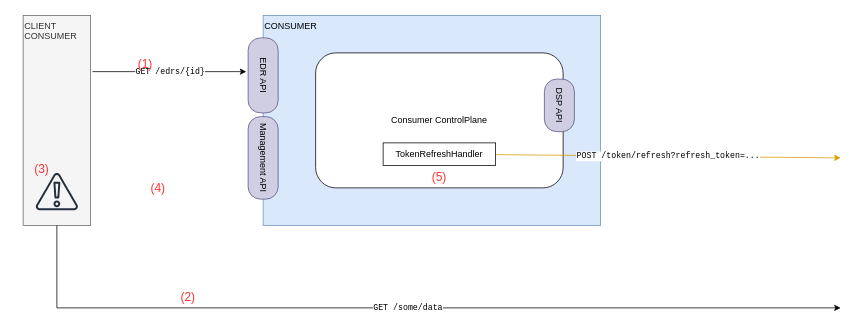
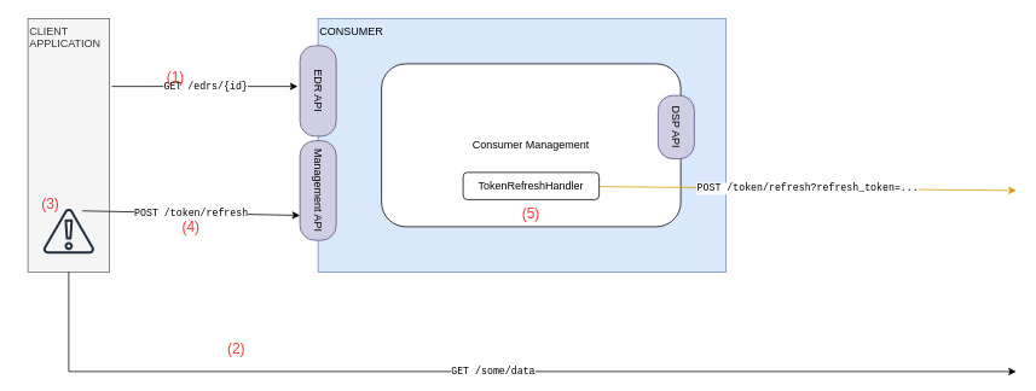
  <mxCell id="0" />
  <mxCell id="1" parent="0" />
  <mxCell id="2" value="&lt;div align=&quot;left&quot;&gt;CONSUMER&lt;/div&gt;" style="rounded=0;whiteSpace=wrap;html=1;fillColor=#dae8fc;strokeColor=#6c8ebf;align=left;verticalAlign=top;" parent="1" vertex="1"><mxGeometry x="350" y="20" width="450" height="280" as="geometry" /></mxCell>
- <mxCell id="3" value="Consumer ControlPlane" style="rounded=1;whiteSpace=wrap;html=1;" parent="1" vertex="1"><mxGeometry x="420" y="70" width="330" height="180" as="geometry" /></mxCell>
+ <mxCell id="3" value="Consumer Management" style="rounded=1;whiteSpace=wrap;html=1;" parent="1" vertex="1"><mxGeometry x="420" y="70" width="330" height="180" as="geometry" /></mxCell>
  <mxCell id="4" value="DSP API" style="rounded=1;whiteSpace=wrap;html=1;arcSize=41;rotation=90;fillColor=#d0cee2;strokeColor=#56517e;" parent="1" vertex="1"><mxGeometry x="710" y="120" width="70" height="40" as="geometry" /></mxCell>
  <mxCell id="5" value="Management API" style="rounded=1;whiteSpace=wrap;html=1;arcSize=41;rotation=90;fillColor=#d0cee2;strokeColor=#56517e;" parent="1" vertex="1"><mxGeometry x="295" y="190" width="110" height="40" as="geometry" /></mxCell>
  <mxCell id="6" value="(4)" style="text;html=1;align=center;verticalAlign=middle;whiteSpace=wrap;rounded=0;fontSize=16;fontColor=#FF3333;" parent="1" vertex="1"><mxGeometry x="175" y="235" width="70" height="30" as="geometry" /></mxCell>
- <mxCell id="7" value="CLIENT CONSUMER" style="rounded=0;whiteSpace=wrap;html=1;align=left;verticalAlign=top;fillColor=#f5f5f5;fontColor=#333333;strokeColor=#666666;" parent="1" vertex="1"><mxGeometry x="30" y="20" width="90" height="280" as="geometry" /></mxCell>
+ <mxCell id="7" value="CLIENT APPLICATION" style="rounded=0;whiteSpace=wrap;html=1;align=left;verticalAlign=top;fillColor=#f5f5f5;fontColor=#333333;strokeColor=#666666;" parent="1" vertex="1"><mxGeometry x="30" y="20" width="90" height="280" as="geometry" /></mxCell>
  <mxCell id="8" value="(5)" style="text;html=1;align=center;verticalAlign=middle;whiteSpace=wrap;rounded=0;fontSize=16;fontColor=#FF3333;rotation=0;" parent="1" vertex="1"><mxGeometry x="550" y="220" width="70" height="30" as="geometry" /></mxCell>
  <mxCell id="9" value="POST /token/refresh?refresh_token=..." style="endArrow=classic;html=1;rounded=0;fontFamily=Courier New;fillColor=#ffe6cc;strokeColor=#d79b00;" parent="1" source="10" edge="1"><mxGeometry width="50" height="50" relative="1" as="geometry"><mxPoint x="750" y="210" as="sourcePoint" /><mxPoint x="1120" y="210" as="targetPoint" /></mxGeometry></mxCell>
- <mxCell id="10" value="TokenRefreshHandler" style="whiteSpace=wrap;html=1;rounded=0;" parent="1" vertex="1"><mxGeometry x="510" y="190" width="150" height="30" as="geometry" /></mxCell>
+ <mxCell id="10" value="TokenRefreshHandler" style="rounded=1;whiteSpace=wrap;html=1;" parent="1" vertex="1"><mxGeometry x="510" y="190" width="150" height="30" as="geometry" /></mxCell>
  <mxCell id="11" value="EDR API" style="rounded=1;whiteSpace=wrap;html=1;arcSize=41;rotation=90;fillColor=#d0cee2;strokeColor=#56517e;" vertex="1" parent="1"><mxGeometry x="300" y="80" width="100" height="40" as="geometry" /></mxCell>
  <mxCell id="12" value="GET /edrs/{id}" style="endArrow=classic;html=1;rounded=0;fontFamily=Courier New;entryX=0.75;entryY=1;entryDx=0;entryDy=0;exitX=1.05;exitY=0.661;exitDx=0;exitDy=0;exitPerimeter=0;" edge="1" parent="1"><mxGeometry x="0.002" width="50" height="50" relative="1" as="geometry"><mxPoint x="122.5" y="95" as="sourcePoint" /><mxPoint x="327.5" y="95" as="targetPoint" /><mxPoint as="offset" /></mxGeometry></mxCell>
  <mxCell id="13" value="(1)" style="text;html=1;align=center;verticalAlign=middle;whiteSpace=wrap;rounded=0;fontSize=16;fontColor=#FF3333;" vertex="1" parent="1"><mxGeometry x="157.5" y="70" width="70" height="30" as="geometry" /></mxCell>
  <mxCell id="14" value="GET /some/data" style="edgeStyle=orthogonalEdgeStyle;rounded=0;orthogonalLoop=1;jettySize=auto;html=1;exitX=0.5;exitY=1;exitDx=0;exitDy=0;fontFamily=Courier New;" edge="1" parent="1" source="7"><mxGeometry relative="1" as="geometry"><mxPoint x="380" y="248" as="sourcePoint" /><mxPoint x="1120" y="410" as="targetPoint" /><Array as="points"><mxPoint x="75" y="410" /></Array></mxGeometry></mxCell>
- <mxCell id="15" value="(2)" style="text;html=1;align=center;verticalAlign=middle;whiteSpace=wrap;rounded=0;fontSize=16;fontColor=#FF3333;" vertex="1" parent="1"><mxGeometry x="215" y="380" width="70" height="30" as="geometry" /></mxCell>
+ <mxCell id="15" value="(2)" style="text;html=1;align=center;verticalAlign=middle;whiteSpace=wrap;rounded=0;fontSize=16;fontColor=#FF3333;" vertex="1" parent="1"><mxGeometry x="225" y="370" width="70" height="30" as="geometry" /></mxCell>
  <mxCell id="16" value="" style="sketch=0;outlineConnect=0;fontColor=#232F3E;gradientColor=none;fillColor=#232F3D;strokeColor=none;dashed=0;verticalLabelPosition=bottom;verticalAlign=top;align=center;html=1;fontSize=12;fontStyle=0;aspect=fixed;pointerEvents=1;shape=mxgraph.aws4.alert;" vertex="1" parent="1"><mxGeometry x="46.74" y="230" width="56.52" height="50" as="geometry" /></mxCell>
  <mxCell id="17" value="(3)" style="text;html=1;align=center;verticalAlign=middle;whiteSpace=wrap;rounded=0;fontSize=16;fontColor=#FF3333;" vertex="1" parent="1"><mxGeometry x="20" y="210" width="70" height="30" as="geometry" /></mxCell>
+ <mxCell id="18" value="POST /token/refresh" style="endArrow=classic;html=1;rounded=0;fontFamily=Courier New;entryX=0.75;entryY=1;entryDx=0;entryDy=0;exitX=1;exitY=0.75;exitDx=0;exitDy=0;" parent="1" source="17" target="5" edge="1"><mxGeometry x="0.002" width="50" height="50" relative="1" as="geometry"><mxPoint x="130" y="150" as="sourcePoint" /><mxPoint x="320" y="212" as="targetPoint" /><mxPoint as="offset" /></mxGeometry></mxCell>
